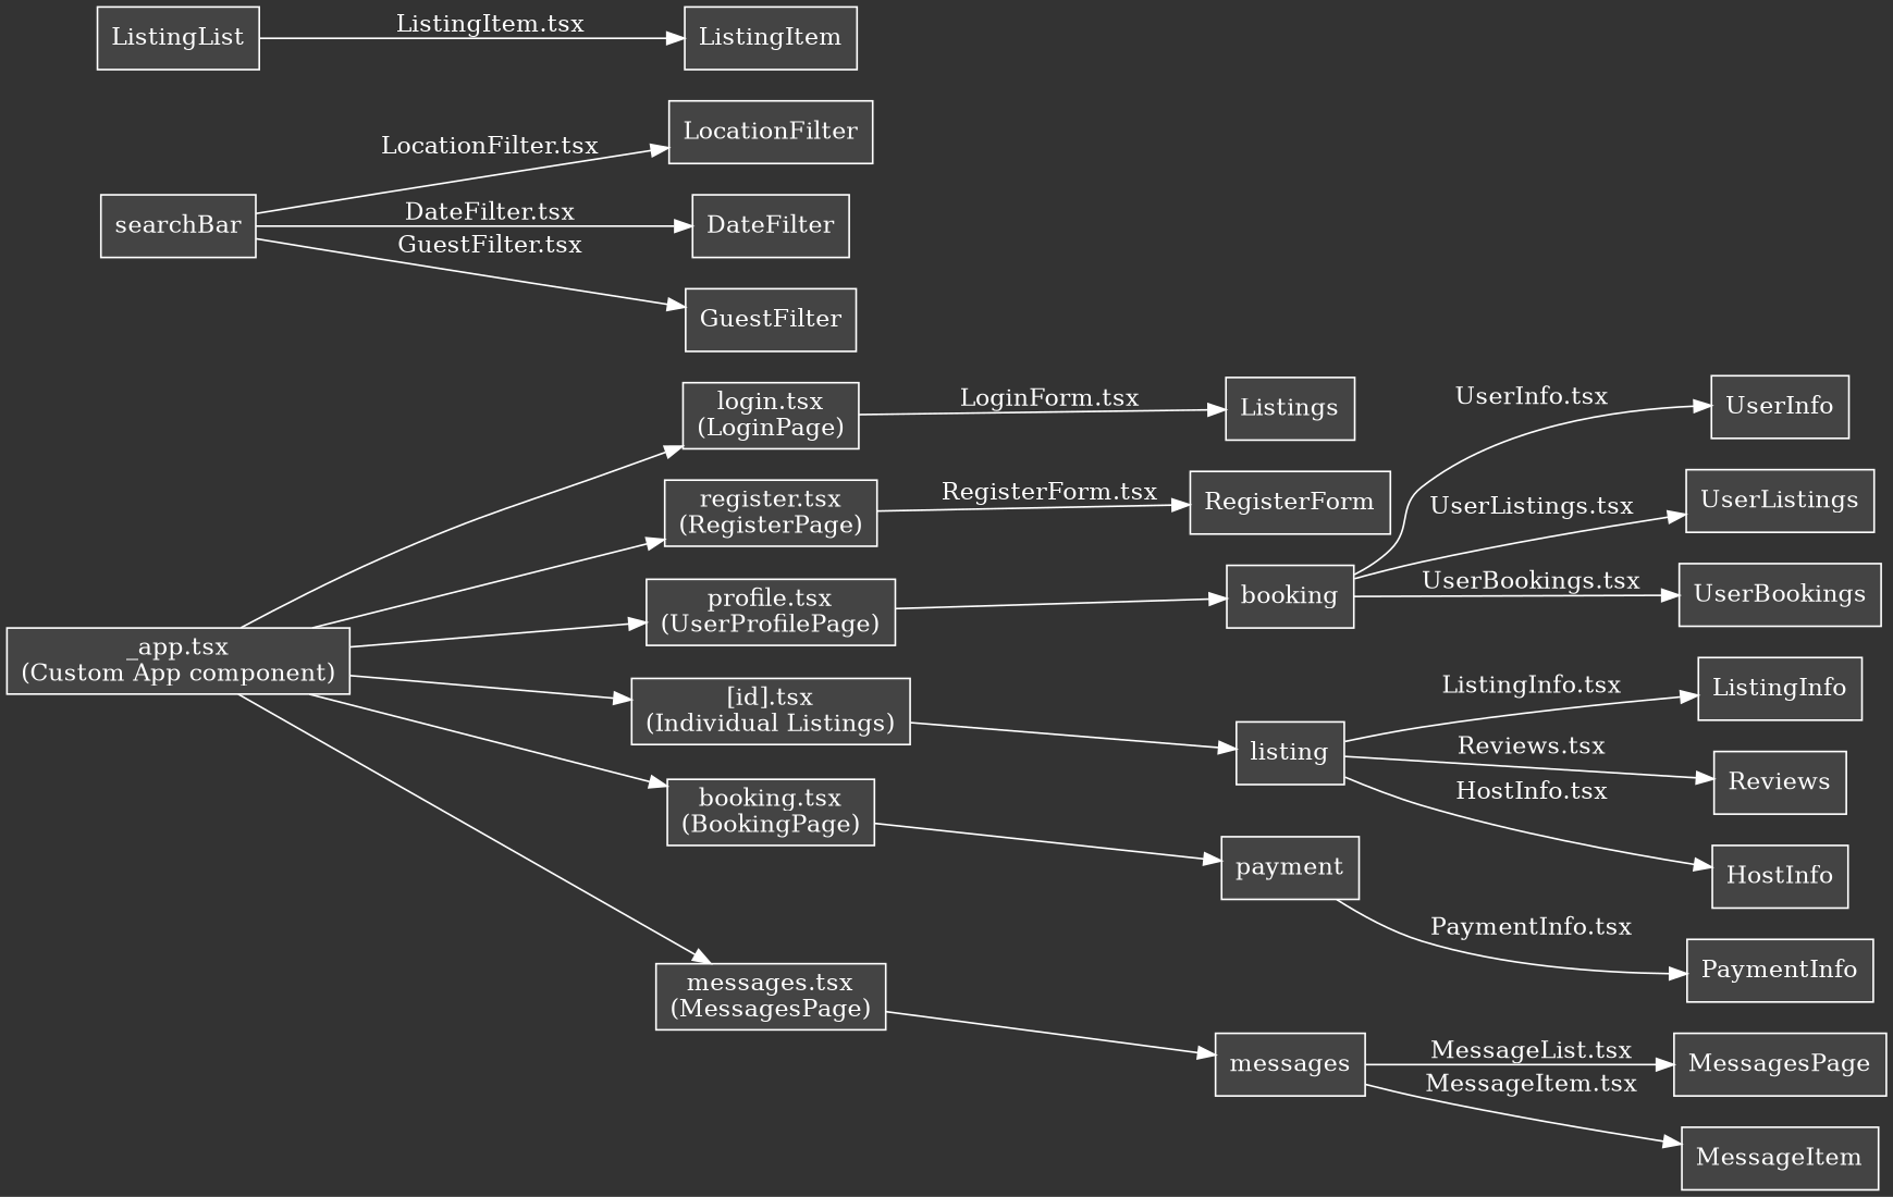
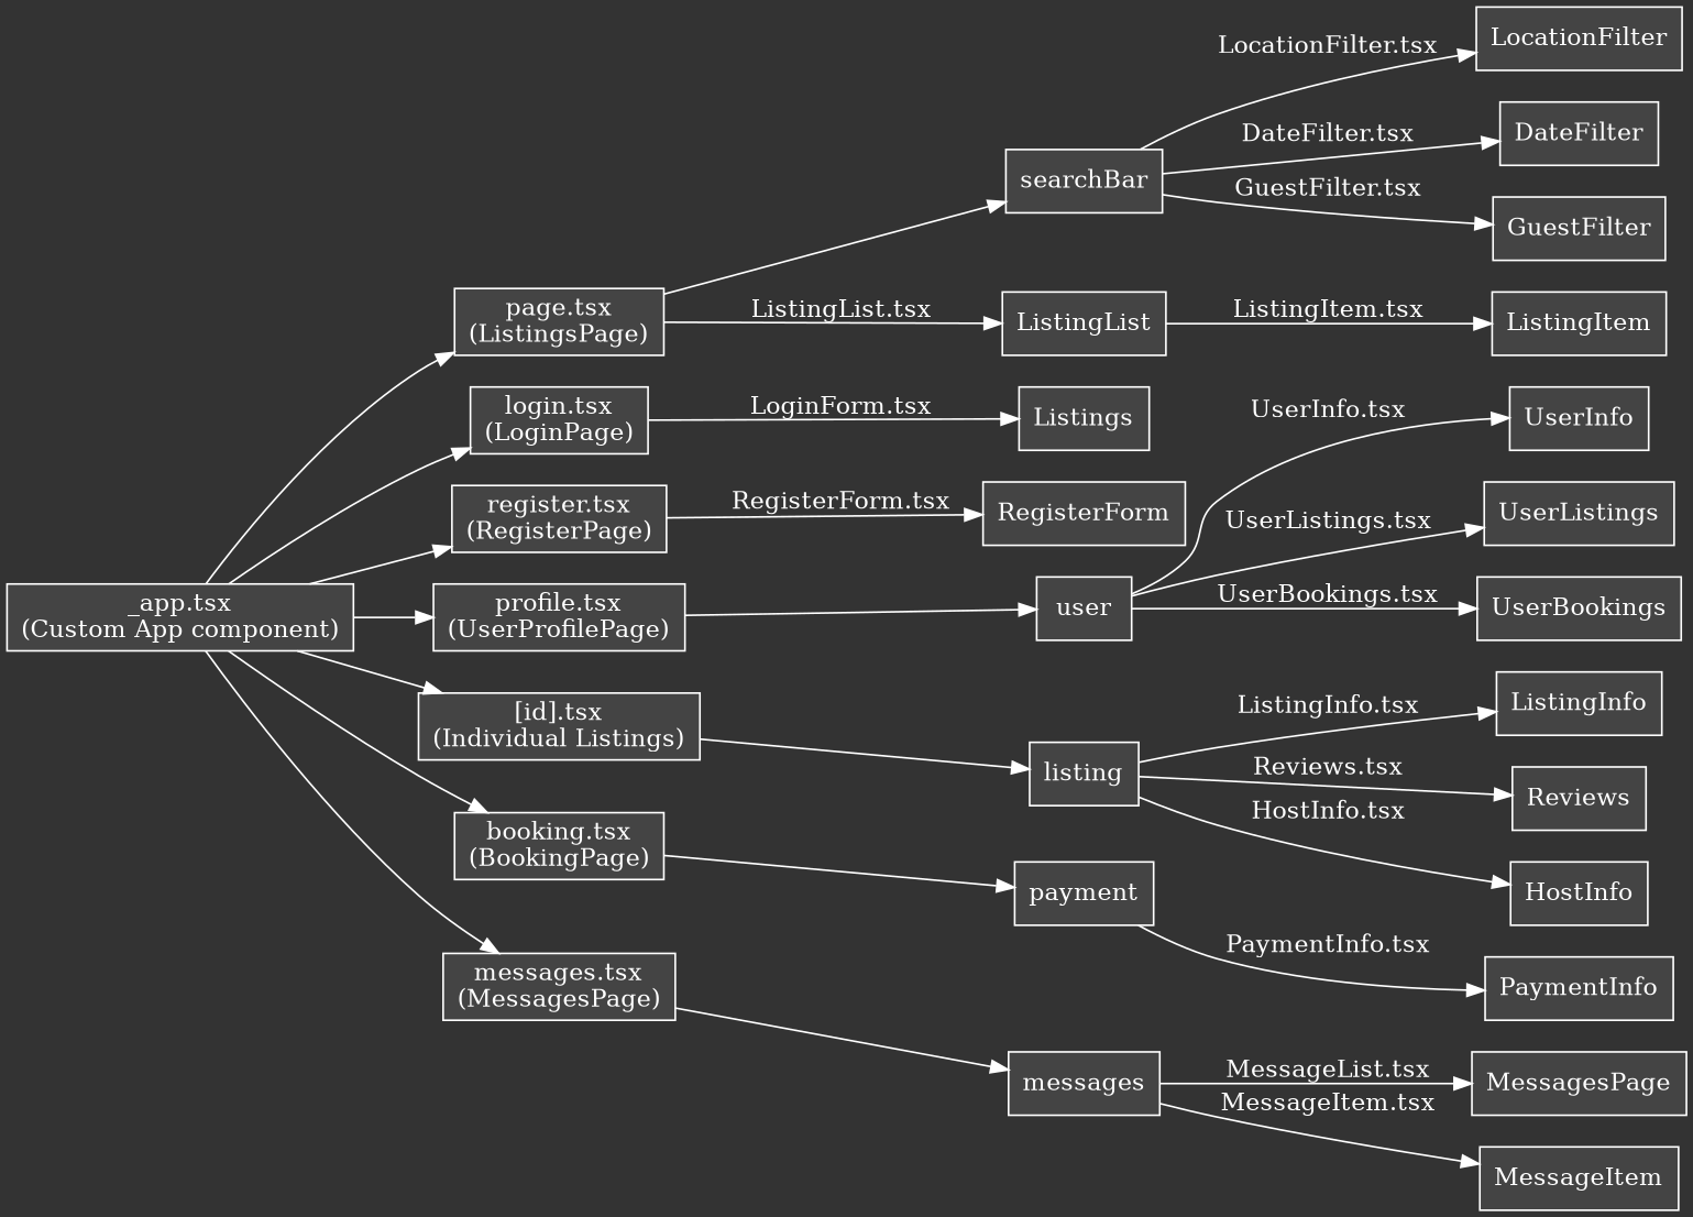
  digraph {
    bgcolor="#333333"
    rankdir=LR
    node [color="#FFFFFF" fillcolor="#444444" fontcolor="#FFFFFF" shape=box style=filled]
    edge [color="#FFFFFF" fontcolor="#FFFFFF"]
    n1 [label="_app.tsx\n(Custom App component)"]
+   n2 [label="page.tsx\n(ListingsPage)"]
    n3 [label="login.tsx\n(LoginPage)"]
    n4 [label="register.tsx\n(RegisterPage)"]
    n5 [label="profile.tsx\n(UserProfilePage)"]
    n6 [label="[id].tsx\n(Individual Listings)"]
    n7 [label="booking.tsx\n(BookingPage)"]
    n8 [label="messages.tsx\n(MessagesPage)"]
    n9 [label=searchBar]
    n10 [label=ListingList]
    n11 [label=Listings]
    RegisterForm
-   n13 [label=booking]
+   n13 [label=user]
    n14 [label=listing]
    n15 [label=payment]
    n16 [label=messages]
    LocationFilter
    DateFilter
    GuestFilter
    ListingItem
    UserInfo
    UserListings
    UserBookings
    ListingInfo
    Reviews
    HostInfo
    PaymentInfo
    n28 [label=MessagesPage]
    MessageItem
+   n1 -> n2
    n1 -> n3
    n1 -> n4
    n1 -> n5
    n1 -> n6
    n1 -> n7
    n1 -> n8
+   n2 -> n9
+   n2 -> n10 [label="ListingList.tsx"]
    n3 -> n11 [label="LoginForm.tsx"]
    n4 -> RegisterForm [label="RegisterForm.tsx"]
    n5 -> n13
    n6 -> n14
    n7 -> n15
    n8 -> n16
    n9 -> LocationFilter [label="LocationFilter.tsx"]
    n9 -> DateFilter [label="DateFilter.tsx"]
    n9 -> GuestFilter [label="GuestFilter.tsx"]
    n10 -> ListingItem [label="ListingItem.tsx"]
    n13 -> UserInfo [label="UserInfo.tsx"]
    n13 -> UserListings [label="UserListings.tsx"]
    n13 -> UserBookings [label="UserBookings.tsx"]
    n14 -> ListingInfo [label="ListingInfo.tsx"]
    n14 -> Reviews [label="Reviews.tsx"]
    n14 -> HostInfo [label="HostInfo.tsx"]
    n15 -> PaymentInfo [label="PaymentInfo.tsx"]
    n16 -> n28 [label="MessageList.tsx"]
    n16 -> MessageItem [label="MessageItem.tsx"]
  }
